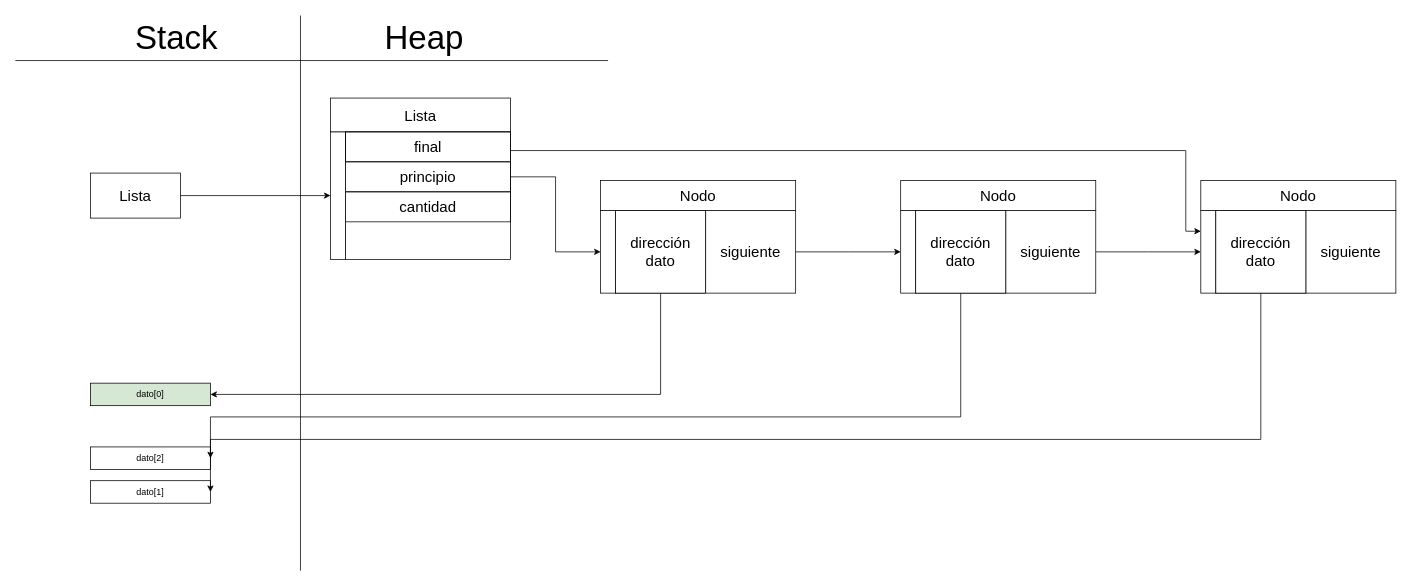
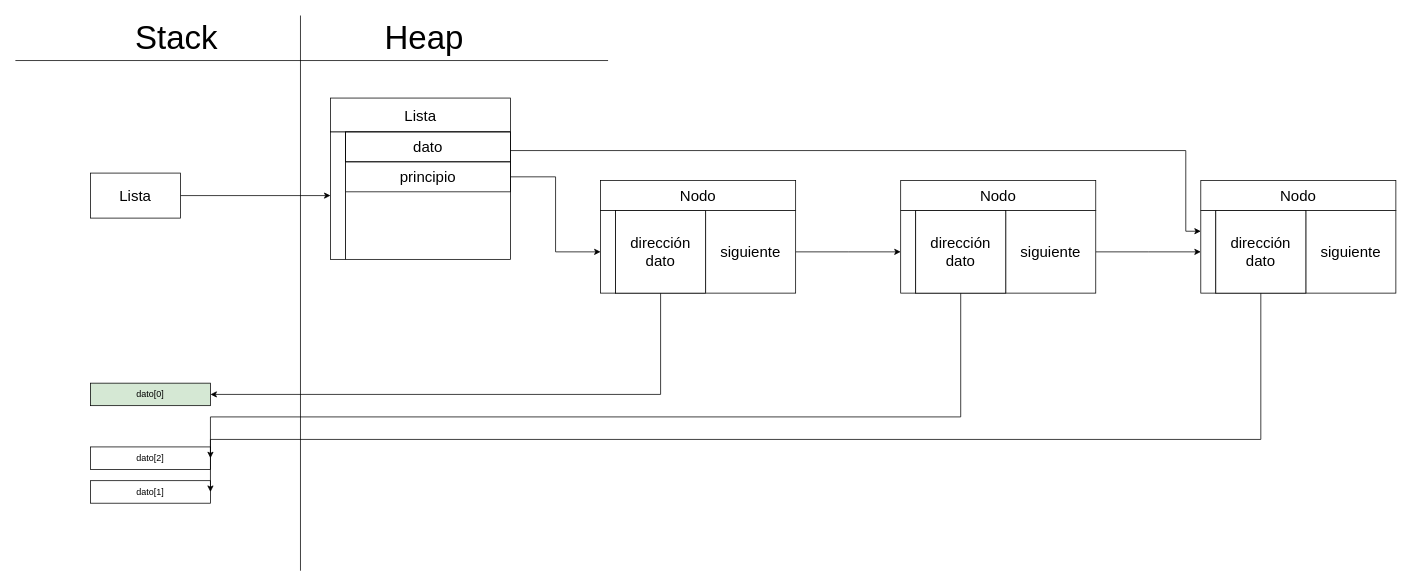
  <mxCell id="0" />
  <mxCell id="1" parent="0" />
  <mxCell id="2" style="edgeStyle=orthogonalEdgeStyle;rounded=0;orthogonalLoop=1;jettySize=auto;html=1;entryX=0;entryY=0.5;entryDx=0;entryDy=0;" parent="1" source="3" edge="1"><mxGeometry relative="1" as="geometry"><mxPoint x="1200" y="335" as="targetPoint" /></mxGeometry></mxCell>
  <mxCell id="3" value="" style="rounded=0;whiteSpace=wrap;html=1;" parent="1" vertex="1"><mxGeometry x="820" y="280" width="240" height="110" as="geometry" /></mxCell>
  <mxCell id="4" value="" style="endArrow=none;html=1;rounded=0;" parent="1" edge="1"><mxGeometry width="50" height="50" relative="1" as="geometry"><mxPoint x="400" y="760" as="sourcePoint" /><mxPoint x="400" y="20" as="targetPoint" /></mxGeometry></mxCell>
  <mxCell id="5" value="" style="endArrow=none;html=1;rounded=0;" parent="1" edge="1"><mxGeometry width="50" height="50" relative="1" as="geometry"><mxPoint x="20" y="80" as="sourcePoint" /><mxPoint x="810" y="80" as="targetPoint" /></mxGeometry></mxCell>
  <mxCell id="6" value="&lt;font style=&quot;font-size: 44px;&quot;&gt;Stack&lt;/font&gt;" style="text;html=1;align=center;verticalAlign=middle;whiteSpace=wrap;rounded=0;" parent="1" vertex="1"><mxGeometry x="70" y="20" width="330" height="60" as="geometry" /></mxCell>
  <mxCell id="7" value="&lt;span style=&quot;font-size: 44px;&quot;&gt;Heap&lt;/span&gt;" style="text;html=1;align=center;verticalAlign=middle;whiteSpace=wrap;rounded=0;" parent="1" vertex="1"><mxGeometry x="400" y="20" width="330" height="60" as="geometry" /></mxCell>
  <mxCell id="8" value="" style="endArrow=none;html=1;rounded=0;entryX=0.5;entryY=0;entryDx=0;entryDy=0;exitX=0.5;exitY=1;exitDx=0;exitDy=0;" parent="1" source="3" target="3" edge="1"><mxGeometry width="50" height="50" relative="1" as="geometry"><mxPoint x="920" y="360" as="sourcePoint" /><mxPoint x="970" y="310" as="targetPoint" /></mxGeometry></mxCell>
  <mxCell id="9" value="&lt;font style=&quot;font-size: 20px;&quot;&gt;siguiente&lt;/font&gt;" style="text;html=1;align=center;verticalAlign=middle;whiteSpace=wrap;rounded=0;" parent="1" vertex="1"><mxGeometry x="960" y="320" width="80" height="30" as="geometry" /></mxCell>
  <mxCell id="10" value="" style="rounded=0;whiteSpace=wrap;html=1;" parent="1" vertex="1"><mxGeometry x="460" y="175" width="220" height="170" as="geometry" /></mxCell>
- <mxCell id="11" value="&lt;span style=&quot;font-size: 20px;&quot;&gt;cantidad&lt;/span&gt;" style="text;html=1;align=center;verticalAlign=middle;whiteSpace=wrap;rounded=0;strokeColor=default;" parent="1" vertex="1"><mxGeometry x="460" y="255" width="220" height="40" as="geometry" /></mxCell>
  <mxCell id="12" style="edgeStyle=orthogonalEdgeStyle;rounded=0;orthogonalLoop=1;jettySize=auto;html=1;entryX=0;entryY=0.5;entryDx=0;entryDy=0;" parent="1" source="13" target="18" edge="1"><mxGeometry relative="1" as="geometry" /></mxCell>
  <mxCell id="13" value="&lt;span style=&quot;font-size: 20px;&quot;&gt;principio&lt;/span&gt;" style="text;html=1;align=center;verticalAlign=middle;whiteSpace=wrap;rounded=0;strokeColor=default;" parent="1" vertex="1"><mxGeometry x="460" y="215" width="220" height="40" as="geometry" /></mxCell>
  <mxCell id="14" style="edgeStyle=orthogonalEdgeStyle;rounded=0;orthogonalLoop=1;jettySize=auto;html=1;" parent="1" source="15" target="16" edge="1"><mxGeometry relative="1" as="geometry"><mxPoint x="420" y="210" as="targetPoint" /></mxGeometry></mxCell>
  <mxCell id="15" value="&lt;span style=&quot;font-size: 20px;&quot;&gt;Lista&lt;/span&gt;" style="rounded=0;whiteSpace=wrap;html=1;" parent="1" vertex="1"><mxGeometry x="120" y="230" width="120" height="60" as="geometry" /></mxCell>
  <mxCell id="16" value="" style="rounded=0;whiteSpace=wrap;html=1;" parent="1" vertex="1"><mxGeometry x="440" y="175" width="20" height="170" as="geometry" /></mxCell>
  <mxCell id="17" value="dato[0]" style="rounded=0;whiteSpace=wrap;html=1;fillColor=#d5e8d4;" parent="1" vertex="1"><mxGeometry x="120" y="510" width="160" height="30" as="geometry" /></mxCell>
  <mxCell id="18" value="" style="rounded=0;whiteSpace=wrap;html=1;" parent="1" vertex="1"><mxGeometry x="800" y="280" width="20" height="110" as="geometry" /></mxCell>
  <mxCell id="19" value="&lt;span style=&quot;font-size: 20px;&quot;&gt;Lista&lt;/span&gt;" style="rounded=0;whiteSpace=wrap;html=1;" parent="1" vertex="1"><mxGeometry x="440" y="130" width="240" height="45" as="geometry" /></mxCell>
  <mxCell id="20" value="&lt;span style=&quot;font-size: 20px;&quot;&gt;Nodo&lt;/span&gt;" style="rounded=0;whiteSpace=wrap;html=1;" parent="1" vertex="1"><mxGeometry x="800" y="240" width="260" height="40" as="geometry" /></mxCell>
  <mxCell id="21" style="edgeStyle=orthogonalEdgeStyle;rounded=0;orthogonalLoop=1;jettySize=auto;html=1;entryX=1;entryY=0.5;entryDx=0;entryDy=0;" edge="1" parent="1" source="22" target="17"><mxGeometry relative="1" as="geometry"><mxPoint x="880" y="530" as="targetPoint" /><Array as="points"><mxPoint x="880" y="525" /></Array></mxGeometry></mxCell>
  <mxCell id="22" value="&lt;span style=&quot;font-size: 20px;&quot;&gt;dirección&lt;/span&gt;&lt;div&gt;&lt;span style=&quot;font-size: 20px;&quot;&gt;dato&lt;/span&gt;&lt;/div&gt;" style="rounded=0;whiteSpace=wrap;html=1;" vertex="1" parent="1"><mxGeometry x="820" y="280" width="120" height="110" as="geometry" /></mxCell>
  <mxCell id="23" style="edgeStyle=orthogonalEdgeStyle;rounded=0;orthogonalLoop=1;jettySize=auto;html=1;entryX=0;entryY=0.25;entryDx=0;entryDy=0;" edge="1" parent="1" source="24" target="38"><mxGeometry relative="1" as="geometry"><mxPoint x="1530" y="300" as="targetPoint" /><Array as="points"><mxPoint x="1580" y="200" /><mxPoint x="1580" y="308" /></Array></mxGeometry></mxCell>
- <mxCell id="24" value="&lt;span style=&quot;font-size: 20px;&quot;&gt;final&lt;/span&gt;" style="text;html=1;align=center;verticalAlign=middle;whiteSpace=wrap;rounded=0;strokeColor=default;" vertex="1" parent="1"><mxGeometry x="460" y="175" width="220" height="40" as="geometry" /></mxCell>
+ <mxCell id="24" value="&lt;span style=&quot;font-size: 20px;&quot;&gt;dato&lt;/span&gt;" style="text;html=1;align=center;verticalAlign=middle;whiteSpace=wrap;rounded=0;strokeColor=default;" vertex="1" parent="1"><mxGeometry x="460" y="175" width="220" height="40" as="geometry" /></mxCell>
  <mxCell id="25" value="dato[1]" style="rounded=0;whiteSpace=wrap;html=1;" vertex="1" parent="1"><mxGeometry x="120" y="640" width="160" height="30" as="geometry" /></mxCell>
  <mxCell id="26" value="dato[2]" style="rounded=0;whiteSpace=wrap;html=1;" vertex="1" parent="1"><mxGeometry x="120" y="595" width="160" height="30" as="geometry" /></mxCell>
  <mxCell id="27" style="edgeStyle=orthogonalEdgeStyle;rounded=0;orthogonalLoop=1;jettySize=auto;html=1;entryX=0;entryY=0.5;entryDx=0;entryDy=0;" edge="1" parent="1" source="28"><mxGeometry relative="1" as="geometry"><mxPoint x="1600" y="335" as="targetPoint" /></mxGeometry></mxCell>
  <mxCell id="28" value="" style="rounded=0;whiteSpace=wrap;html=1;" vertex="1" parent="1"><mxGeometry x="1220" y="280" width="240" height="110" as="geometry" /></mxCell>
  <mxCell id="29" value="" style="endArrow=none;html=1;rounded=0;entryX=0.5;entryY=0;entryDx=0;entryDy=0;exitX=0.5;exitY=1;exitDx=0;exitDy=0;" edge="1" parent="1" source="28" target="28"><mxGeometry width="50" height="50" relative="1" as="geometry"><mxPoint x="1320" y="360" as="sourcePoint" /><mxPoint x="1370" y="310" as="targetPoint" /></mxGeometry></mxCell>
  <mxCell id="30" value="&lt;font style=&quot;font-size: 20px;&quot;&gt;siguiente&lt;/font&gt;" style="text;html=1;align=center;verticalAlign=middle;whiteSpace=wrap;rounded=0;" vertex="1" parent="1"><mxGeometry x="1360" y="320" width="80" height="30" as="geometry" /></mxCell>
  <mxCell id="31" value="" style="rounded=0;whiteSpace=wrap;html=1;" vertex="1" parent="1"><mxGeometry x="1200" y="280" width="20" height="110" as="geometry" /></mxCell>
  <mxCell id="32" value="&lt;span style=&quot;font-size: 20px;&quot;&gt;Nodo&lt;/span&gt;" style="rounded=0;whiteSpace=wrap;html=1;" vertex="1" parent="1"><mxGeometry x="1200" y="240" width="260" height="40" as="geometry" /></mxCell>
  <mxCell id="33" style="edgeStyle=orthogonalEdgeStyle;rounded=0;orthogonalLoop=1;jettySize=auto;html=1;entryX=1;entryY=0.5;entryDx=0;entryDy=0;" edge="1" parent="1" source="34" target="25"><mxGeometry relative="1" as="geometry"><Array as="points"><mxPoint x="1280" y="555" /></Array></mxGeometry></mxCell>
  <mxCell id="34" value="&lt;span style=&quot;font-size: 20px;&quot;&gt;dirección&lt;/span&gt;&lt;div&gt;&lt;span style=&quot;font-size: 20px;&quot;&gt;dato&lt;/span&gt;&lt;/div&gt;" style="rounded=0;whiteSpace=wrap;html=1;" vertex="1" parent="1"><mxGeometry x="1220" y="280" width="120" height="110" as="geometry" /></mxCell>
  <mxCell id="35" value="" style="rounded=0;whiteSpace=wrap;html=1;" vertex="1" parent="1"><mxGeometry x="1620" y="280" width="240" height="110" as="geometry" /></mxCell>
  <mxCell id="36" value="" style="endArrow=none;html=1;rounded=0;entryX=0.5;entryY=0;entryDx=0;entryDy=0;exitX=0.5;exitY=1;exitDx=0;exitDy=0;" edge="1" parent="1" source="35" target="35"><mxGeometry width="50" height="50" relative="1" as="geometry"><mxPoint x="1720" y="360" as="sourcePoint" /><mxPoint x="1770" y="310" as="targetPoint" /></mxGeometry></mxCell>
  <mxCell id="37" value="&lt;font style=&quot;font-size: 20px;&quot;&gt;siguiente&lt;/font&gt;" style="text;html=1;align=center;verticalAlign=middle;whiteSpace=wrap;rounded=0;" vertex="1" parent="1"><mxGeometry x="1760" y="320" width="80" height="30" as="geometry" /></mxCell>
  <mxCell id="38" value="" style="rounded=0;whiteSpace=wrap;html=1;" vertex="1" parent="1"><mxGeometry x="1600" y="280" width="20" height="110" as="geometry" /></mxCell>
  <mxCell id="39" value="&lt;span style=&quot;font-size: 20px;&quot;&gt;Nodo&lt;/span&gt;" style="rounded=0;whiteSpace=wrap;html=1;" vertex="1" parent="1"><mxGeometry x="1600" y="240" width="260" height="40" as="geometry" /></mxCell>
  <mxCell id="40" style="edgeStyle=orthogonalEdgeStyle;rounded=0;orthogonalLoop=1;jettySize=auto;html=1;entryX=1;entryY=0.5;entryDx=0;entryDy=0;" edge="1" parent="1" source="41" target="26"><mxGeometry relative="1" as="geometry"><Array as="points"><mxPoint x="1680" y="585" /></Array></mxGeometry></mxCell>
  <mxCell id="41" value="&lt;span style=&quot;font-size: 20px;&quot;&gt;dirección&lt;/span&gt;&lt;div&gt;&lt;span style=&quot;font-size: 20px;&quot;&gt;dato&lt;/span&gt;&lt;/div&gt;" style="rounded=0;whiteSpace=wrap;html=1;" vertex="1" parent="1"><mxGeometry x="1620" y="280" width="120" height="110" as="geometry" /></mxCell>
